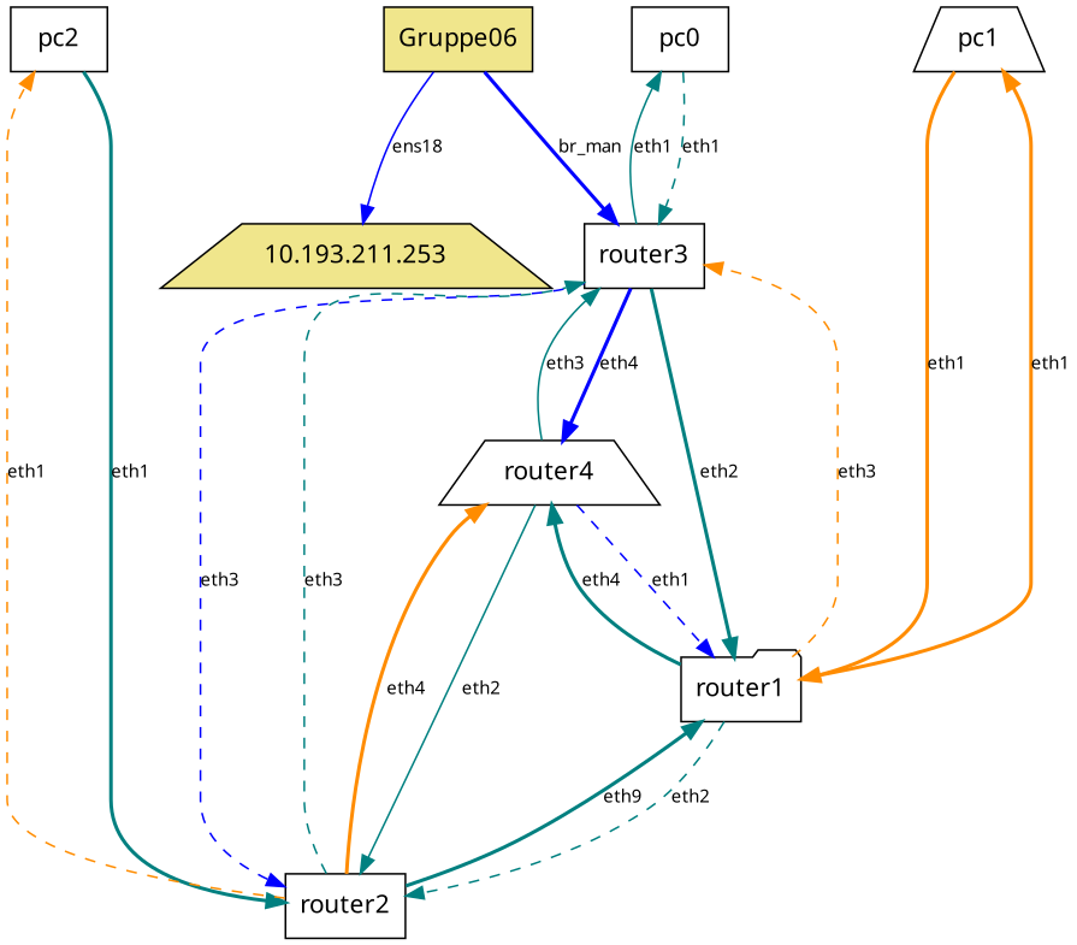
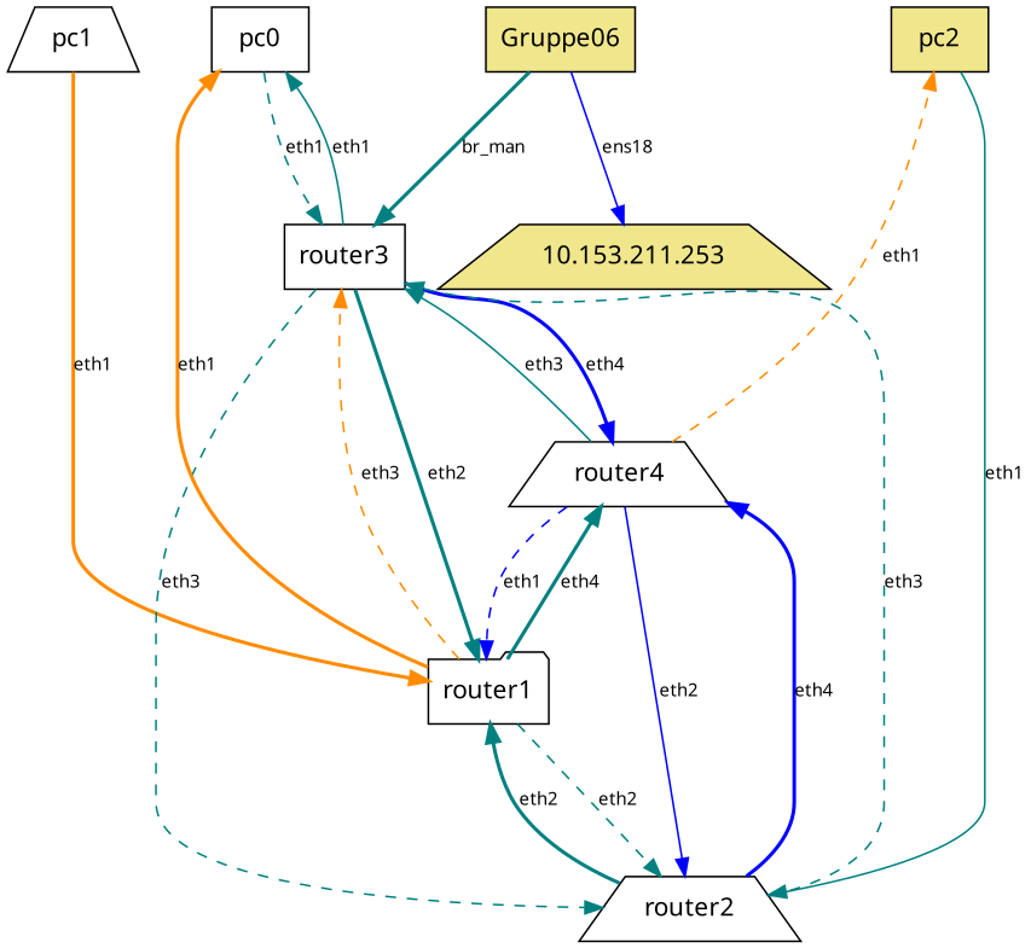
  digraph {
    bgcolor=white
    fontname="Noto Sans"
    rankdir=TB
    node [fillcolor=white fontname="Noto Sans" shape=box style=filled]
    edge [arrowhead=normal color=teal fontname="Noto Sans" fontsize=10 minlen=2 style=bold]
    n1 [label=pc0]
-   pc2
+   pc2 [fillcolor=khaki]
    pc1 [shape=trapezium]
    router3
-   router2
+   router2 [shape=trapezium]
    router1 [shape=folder]
    router4 [shape=trapezium]
    Gruppe06 [fillcolor=khaki]
-   "10.153.211.253" [fillcolor=khaki shape=trapezium label="10.193.211.253"]
+   "10.153.211.253" [fillcolor=khaki shape=trapezium]
    subgraph sub_1 {
      rank=same
      n1
      pc2
      pc1
    }
    n1 -> router3 [label=eth1 style=dashed]
-   pc2 -> router2 [label=eth1]
+   pc2 -> router2 [label=eth1 style=solid]
    pc1 -> router1 [color=darkorange label=eth1]
    router3 -> n1 [label=eth1 style=solid]
-   router3 -> router2 [color=blue label=eth3 style=dashed]
+   router3 -> router2 [label=eth3 style=dashed]
    router3 -> router1 [label=eth2]
    router3 -> router4 [color=blue label=eth4]
-   router2 -> pc2 [color=darkorange label=eth1 style=dashed]
+   router4 -> pc2 [color=darkorange label=eth1 style=dashed]
    router2 -> router3 [label=eth3 style=dashed]
-   router2 -> router1 [label=eth9]
-   router2 -> router4 [color=darkorange label=eth4]
-   router1 -> pc1 [color=darkorange label=eth1]
+   router2 -> router1 [label=eth2]
+   router2 -> router4 [color=blue label=eth4]
+   router1 -> n1 [color=darkorange label=eth1]
    router1 -> router3 [color=darkorange label=eth3 style=dashed]
    router1 -> router2 [label=eth2 style=dashed]
    router1 -> router4 [label=eth4]
    router4 -> router3 [label=eth3 style=solid]
-   router4 -> router2 [label=eth2 style=solid]
+   router4 -> router2 [color=blue label=eth2 style=solid]
    router4 -> router1 [color=blue label=eth1 style=dashed]
-   Gruppe06 -> router3 [color=blue label=br_man]
+   Gruppe06 -> router3 [label=br_man]
    Gruppe06 -> "10.153.211.253" [color=blue label=ens18 style=solid]
  }
